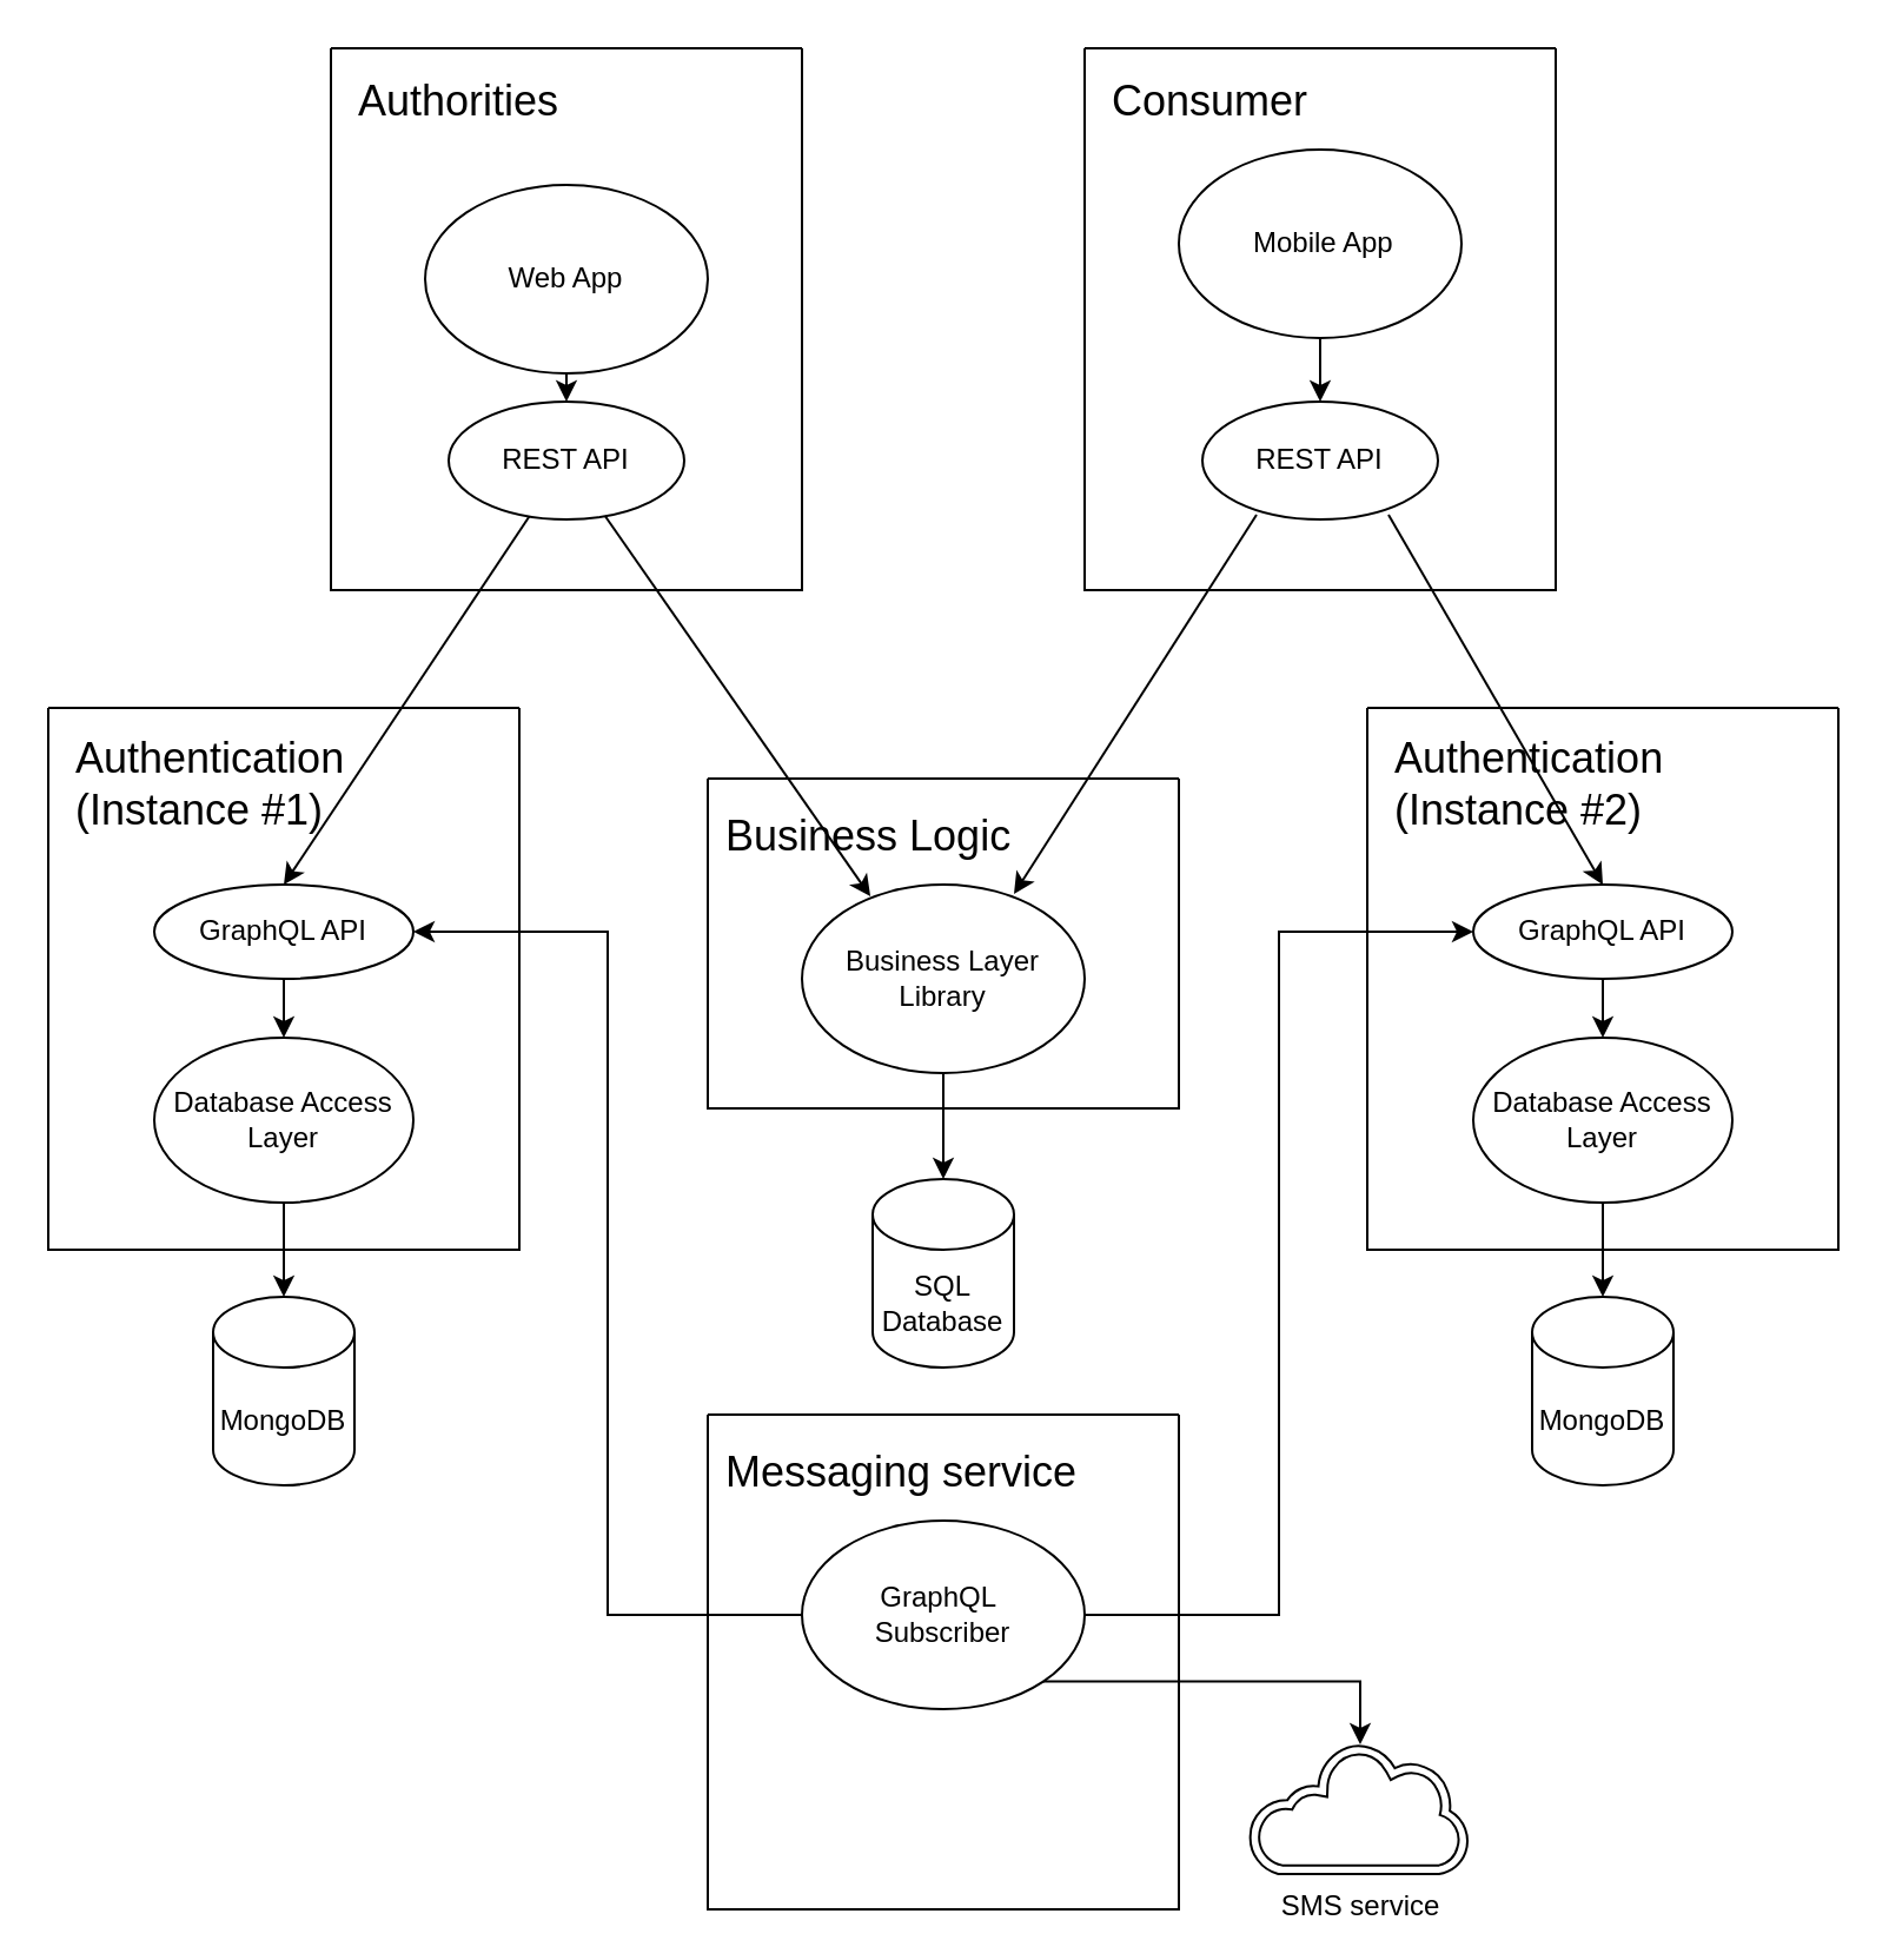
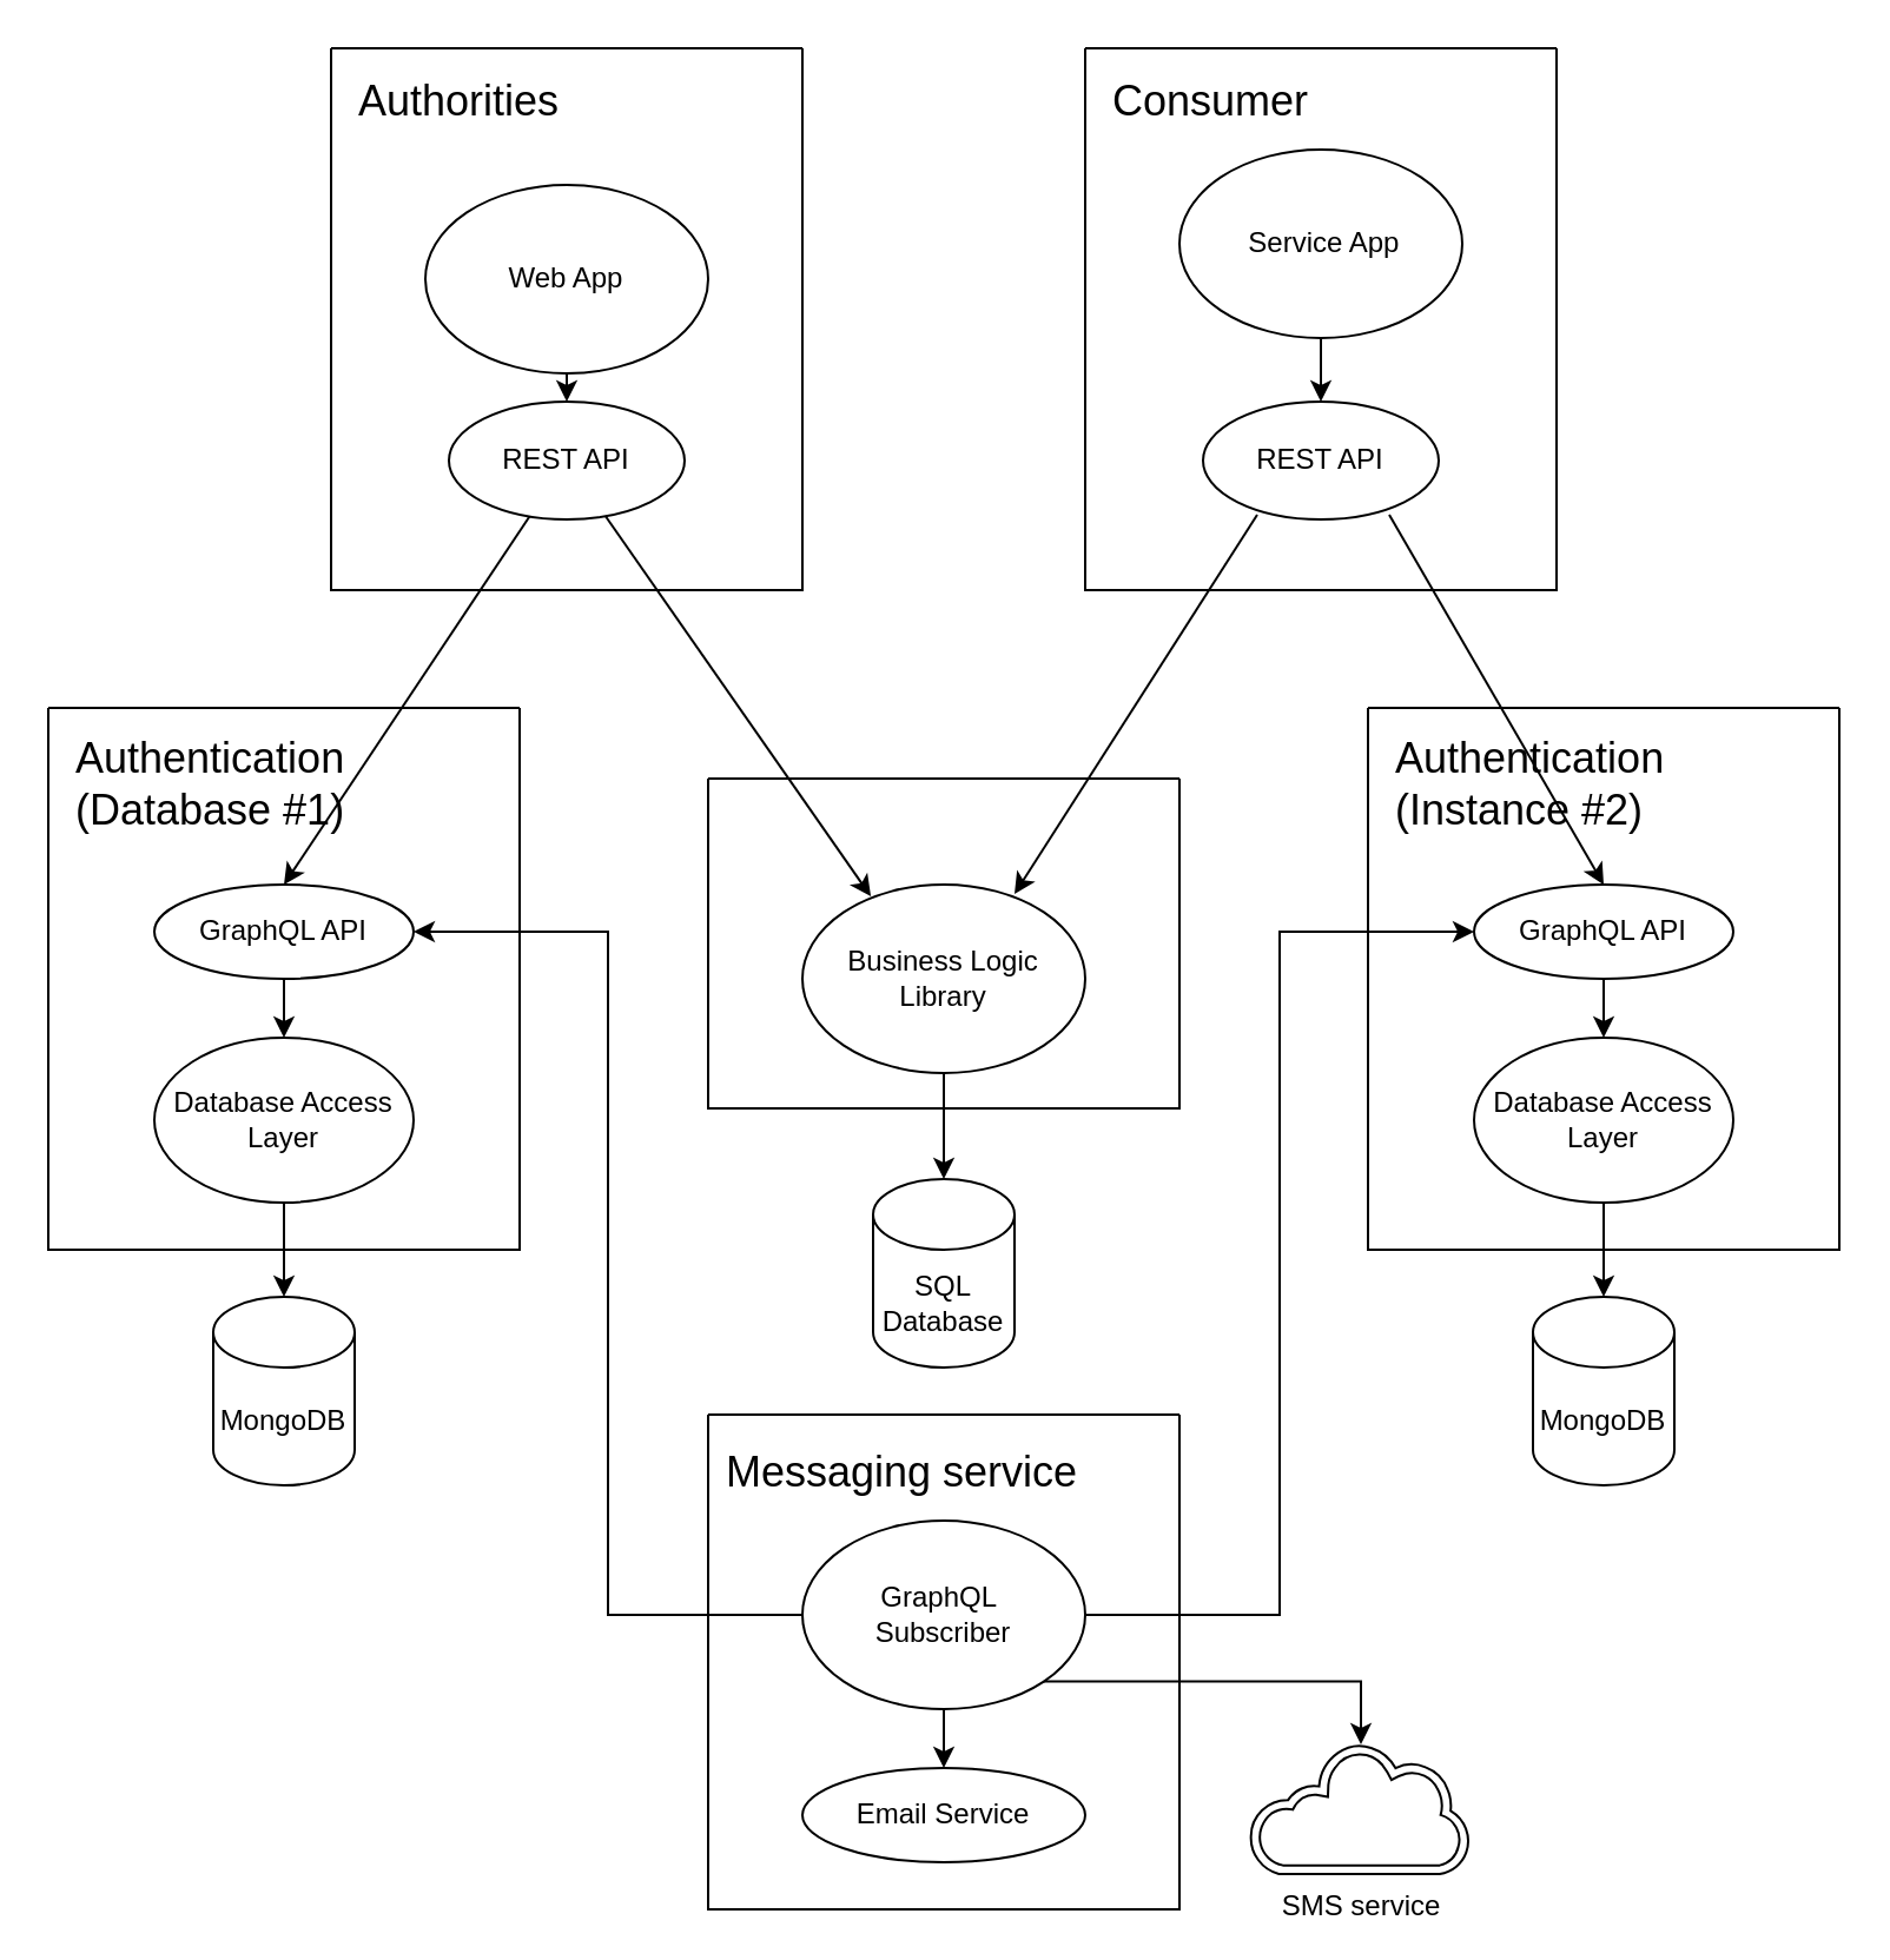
  <mxCell id="0" />
  <mxCell id="1" parent="0" />
  <mxCell id="2" value="" style="swimlane;startSize=0;align=left;fillStyle=hatch;" parent="1" vertex="1"><mxGeometry x="300" y="330" width="200" height="140" as="geometry" /></mxCell>
- <mxCell id="3" value="&lt;font&gt;Business Logic&lt;/font&gt;" style="text;html=1;align=left;verticalAlign=middle;resizable=0;points=[];autosize=1;strokeColor=none;fillColor=none;fontSize=18;" parent="2" vertex="1"><mxGeometry x="6" y="5" width="140" height="40" as="geometry" /></mxCell>
- <mxCell id="4" value="&lt;font style=&quot;font-size: 12px;&quot;&gt;Business Layer&lt;/font&gt;&lt;div&gt;&lt;font style=&quot;font-size: 12px;&quot;&gt;Library&lt;/font&gt;&lt;/div&gt;" style="ellipse;whiteSpace=wrap;html=1;fillColor=none;" parent="2" vertex="1"><mxGeometry x="40" y="45" width="120" height="80" as="geometry" /></mxCell>
+ <mxCell id="4" value="&lt;font style=&quot;font-size: 12px;&quot;&gt;Business Logic&lt;/font&gt;&lt;div&gt;&lt;font style=&quot;font-size: 12px;&quot;&gt;Library&lt;/font&gt;&lt;/div&gt;" style="ellipse;whiteSpace=wrap;html=1;fillColor=none;" parent="2" vertex="1"><mxGeometry x="40" y="45" width="120" height="80" as="geometry" /></mxCell>
  <mxCell id="5" value="" style="endArrow=classic;html=1;rounded=0;entryX=0.75;entryY=0.05;entryDx=0;entryDy=0;exitX=0.23;exitY=0.96;exitDx=0;exitDy=0;exitPerimeter=0;entryPerimeter=0;" parent="1" source="9" target="4" edge="1"><mxGeometry width="50" height="50" relative="1" as="geometry"><mxPoint x="540" y="70" as="sourcePoint" /><mxPoint x="420" y="150" as="targetPoint" /></mxGeometry></mxCell>
  <mxCell id="6" value="" style="swimlane;startSize=0;fillStyle=hatch;" parent="1" vertex="1"><mxGeometry x="460" y="20" width="200" height="230" as="geometry" /></mxCell>
  <mxCell id="7" value="&lt;font style=&quot;font-size: 18px;&quot;&gt;Consumer&lt;/font&gt;" style="text;html=1;align=left;verticalAlign=middle;resizable=0;points=[];autosize=1;strokeColor=none;fillColor=none;" parent="6" vertex="1"><mxGeometry x="10" y="3" width="110" height="40" as="geometry" /></mxCell>
- <mxCell id="8" value="&amp;nbsp;&lt;span style=&quot;background-color: transparent; color: light-dark(rgb(0, 0, 0), rgb(255, 255, 255));&quot;&gt;Mobile App&lt;/span&gt;" style="ellipse;whiteSpace=wrap;html=1;fillColor=none;" parent="6" vertex="1"><mxGeometry x="40" y="43" width="120" height="80" as="geometry" /></mxCell>
+ <mxCell id="8" value="&amp;nbsp;&lt;span style=&quot;background-color: transparent; color: light-dark(rgb(0, 0, 0), rgb(255, 255, 255));&quot;&gt;Service App&lt;/span&gt;" style="ellipse;whiteSpace=wrap;html=1;fillColor=none;" parent="6" vertex="1"><mxGeometry x="40" y="43" width="120" height="80" as="geometry" /></mxCell>
  <mxCell id="9" value="REST API" style="ellipse;whiteSpace=wrap;html=1;fillColor=none;" parent="6" vertex="1"><mxGeometry x="50" y="150" width="100" height="50" as="geometry" /></mxCell>
  <mxCell id="10" value="" style="endArrow=classic;html=1;rounded=0;entryX=0.5;entryY=0;entryDx=0;entryDy=0;exitX=0.5;exitY=1;exitDx=0;exitDy=0;" parent="6" source="8" target="9" edge="1"><mxGeometry width="50" height="50" relative="1" as="geometry"><mxPoint x="-60" y="170" as="sourcePoint" /><mxPoint x="-10" y="120" as="targetPoint" /></mxGeometry></mxCell>
  <mxCell id="11" value="" style="swimlane;startSize=0;fillStyle=solid;fillColor=none;strokeColor=default;" parent="1" vertex="1"><mxGeometry x="140" y="20" width="200" height="230" as="geometry" /></mxCell>
  <mxCell id="12" value="&lt;font style=&quot;font-size: 18px;&quot;&gt;Authorities&lt;/font&gt;" style="text;html=1;align=left;verticalAlign=middle;resizable=0;points=[];autosize=1;fillColor=none;fontColor=default;strokeColor=none;fillStyle=hatch;" parent="11" vertex="1"><mxGeometry x="10" y="3" width="110" height="40" as="geometry" /></mxCell>
  <mxCell id="13" value="&lt;div&gt;&lt;span style=&quot;background-color: transparent; color: light-dark(rgb(0, 0, 0), rgb(255, 255, 255));&quot;&gt;Web App&lt;/span&gt;&lt;/div&gt;" style="ellipse;whiteSpace=wrap;html=1;fillColor=none;" parent="11" vertex="1"><mxGeometry x="40" y="58" width="120" height="80" as="geometry" /></mxCell>
  <mxCell id="14" value="REST API" style="ellipse;whiteSpace=wrap;html=1;fillColor=none;" parent="11" vertex="1"><mxGeometry x="50" y="150" width="100" height="50" as="geometry" /></mxCell>
  <mxCell id="15" value="" style="endArrow=classic;html=1;rounded=0;entryX=0.5;entryY=0;entryDx=0;entryDy=0;exitX=0.5;exitY=1;exitDx=0;exitDy=0;" parent="11" source="13" target="14" edge="1"><mxGeometry width="50" height="50" relative="1" as="geometry"><mxPoint x="-60" y="170" as="sourcePoint" /><mxPoint x="-10" y="120" as="targetPoint" /></mxGeometry></mxCell>
  <mxCell id="16" value="" style="endArrow=classic;html=1;rounded=0;entryX=0.242;entryY=0.063;entryDx=0;entryDy=0;entryPerimeter=0;" parent="1" source="14" target="4" edge="1"><mxGeometry width="50" height="50" relative="1" as="geometry"><mxPoint x="690" y="260" as="sourcePoint" /><mxPoint x="740" y="210" as="targetPoint" /></mxGeometry></mxCell>
  <mxCell id="17" value="" style="group;fillColor=none;fillStyle=hatch;" parent="1" vertex="1" connectable="0"><mxGeometry x="20" y="320" width="200" height="310" as="geometry" /></mxCell>
  <mxCell id="18" value="" style="swimlane;startSize=0;fillStyle=hatch;container=0;" parent="17" vertex="1"><mxGeometry y="-20" width="200" height="230" as="geometry" /></mxCell>
- <mxCell id="19" value="&lt;font style=&quot;font-size: 18px;&quot;&gt;Authentication&lt;/font&gt;&lt;div&gt;&lt;span style=&quot;font-size: 18px;&quot;&gt;(Instance #1)&lt;/span&gt;&lt;/div&gt;" style="text;html=1;align=left;verticalAlign=middle;resizable=0;points=[];autosize=1;strokeColor=none;fillColor=none;" parent="18" vertex="1"><mxGeometry x="10" y="3" width="140" height="60" as="geometry" /></mxCell>
+ <mxCell id="19" value="&lt;font style=&quot;font-size: 18px;&quot;&gt;Authentication&lt;/font&gt;&lt;div&gt;&lt;span style=&quot;font-size: 18px;&quot;&gt;(Database #1)&lt;/span&gt;&lt;/div&gt;" style="text;html=1;align=left;verticalAlign=middle;resizable=0;points=[];autosize=1;strokeColor=none;fillColor=none;" parent="18" vertex="1"><mxGeometry x="10" y="3" width="140" height="60" as="geometry" /></mxCell>
  <mxCell id="20" value="Mongo&lt;span style=&quot;background-color: transparent; color: light-dark(rgb(0, 0, 0), rgb(255, 255, 255));&quot;&gt;DB&lt;/span&gt;" style="shape=cylinder3;whiteSpace=wrap;html=1;boundedLbl=1;backgroundOutline=1;size=15;fillStyle=hatch;fillColor=none;" parent="17" vertex="1"><mxGeometry x="70" y="230" width="60" height="80" as="geometry" /></mxCell>
  <mxCell id="21" value="" style="endArrow=classic;html=1;rounded=0;exitX=0.5;exitY=1;exitDx=0;exitDy=0;entryX=0.5;entryY=0;entryDx=0;entryDy=0;entryPerimeter=0;" parent="17" source="23" target="20" edge="1"><mxGeometry width="50" height="50" relative="1" as="geometry"><mxPoint x="680" y="-60" as="sourcePoint" /><mxPoint x="730" y="-110" as="targetPoint" /></mxGeometry></mxCell>
  <mxCell id="22" value="GraphQL API" style="ellipse;whiteSpace=wrap;html=1;fillColor=none;" parent="17" vertex="1"><mxGeometry x="45" y="55" width="110" height="40" as="geometry" /></mxCell>
  <mxCell id="23" value="Database Access Layer" style="ellipse;whiteSpace=wrap;html=1;fillColor=none;" parent="17" vertex="1"><mxGeometry x="45" y="120" width="110" height="70" as="geometry" /></mxCell>
  <mxCell id="24" value="" style="endArrow=classic;html=1;rounded=0;entryX=0.5;entryY=0;entryDx=0;entryDy=0;exitX=0.5;exitY=1;exitDx=0;exitDy=0;" parent="17" source="22" target="23" edge="1"><mxGeometry width="50" height="50" relative="1" as="geometry"><mxPoint x="-60" y="150" as="sourcePoint" /><mxPoint x="-10" y="100" as="targetPoint" /></mxGeometry></mxCell>
  <mxCell id="25" value="" style="endArrow=classic;html=1;rounded=0;entryX=0.5;entryY=0;entryDx=0;entryDy=0;" parent="1" source="14" target="22" edge="1"><mxGeometry width="50" height="50" relative="1" as="geometry"><mxPoint x="60" y="195" as="sourcePoint" /><mxPoint x="740" y="110" as="targetPoint" /></mxGeometry></mxCell>
  <mxCell id="26" value="" style="endArrow=classic;html=1;rounded=0;exitX=0.79;exitY=0.96;exitDx=0;exitDy=0;entryX=0.5;entryY=0;entryDx=0;entryDy=0;exitPerimeter=0;" parent="1" source="9" target="32" edge="1"><mxGeometry width="50" height="50" relative="1" as="geometry"><mxPoint x="690" y="160" as="sourcePoint" /><mxPoint x="680" y="330" as="targetPoint" /></mxGeometry></mxCell>
  <mxCell id="27" value="" style="group;fillColor=none;fillStyle=hatch;" parent="1" vertex="1" connectable="0"><mxGeometry x="580" y="320" width="200" height="310" as="geometry" /></mxCell>
  <mxCell id="28" value="" style="swimlane;startSize=0;fillStyle=hatch;container=0;" parent="27" vertex="1"><mxGeometry y="-20" width="200" height="230" as="geometry" /></mxCell>
  <mxCell id="29" value="&lt;font style=&quot;font-size: 18px;&quot;&gt;Authentication&lt;/font&gt;&lt;div&gt;&lt;span style=&quot;font-size: 18px;&quot;&gt;(Instance #2)&lt;/span&gt;&lt;/div&gt;" style="text;html=1;align=left;verticalAlign=middle;resizable=0;points=[];autosize=1;strokeColor=none;fillColor=none;" parent="28" vertex="1"><mxGeometry x="10" y="3" width="140" height="60" as="geometry" /></mxCell>
  <mxCell id="30" value="MongoDB" style="shape=cylinder3;whiteSpace=wrap;html=1;boundedLbl=1;backgroundOutline=1;size=15;fillStyle=hatch;fillColor=none;" parent="27" vertex="1"><mxGeometry x="70" y="230" width="60" height="80" as="geometry" /></mxCell>
  <mxCell id="31" value="" style="endArrow=classic;html=1;rounded=0;exitX=0.5;exitY=1;exitDx=0;exitDy=0;entryX=0.5;entryY=0;entryDx=0;entryDy=0;entryPerimeter=0;" parent="27" source="33" target="30" edge="1"><mxGeometry width="50" height="50" relative="1" as="geometry"><mxPoint x="680" y="-60" as="sourcePoint" /><mxPoint x="730" y="-110" as="targetPoint" /></mxGeometry></mxCell>
  <mxCell id="32" value="GraphQL API" style="ellipse;whiteSpace=wrap;html=1;fillColor=none;" parent="27" vertex="1"><mxGeometry x="45" y="55" width="110" height="40" as="geometry" /></mxCell>
  <mxCell id="33" value="Database Access Layer" style="ellipse;whiteSpace=wrap;html=1;fillColor=none;" parent="27" vertex="1"><mxGeometry x="45" y="120" width="110" height="70" as="geometry" /></mxCell>
  <mxCell id="34" value="" style="endArrow=classic;html=1;rounded=0;entryX=0.5;entryY=0;entryDx=0;entryDy=0;exitX=0.5;exitY=1;exitDx=0;exitDy=0;" parent="27" source="32" target="33" edge="1"><mxGeometry width="50" height="50" relative="1" as="geometry"><mxPoint x="-60" y="150" as="sourcePoint" /><mxPoint x="-10" y="100" as="targetPoint" /></mxGeometry></mxCell>
  <mxCell id="35" value="SQL&lt;div&gt;Database&lt;/div&gt;" style="shape=cylinder3;whiteSpace=wrap;html=1;boundedLbl=1;backgroundOutline=1;size=15;fillColor=none;" parent="1" vertex="1"><mxGeometry x="370" y="500" width="60" height="80" as="geometry" /></mxCell>
  <mxCell id="36" style="edgeStyle=orthogonalEdgeStyle;rounded=0;orthogonalLoop=1;jettySize=auto;html=1;entryX=0.5;entryY=0;entryDx=0;entryDy=0;entryPerimeter=0;" parent="1" source="4" target="35" edge="1"><mxGeometry relative="1" as="geometry" /></mxCell>
  <mxCell id="37" value="" style="swimlane;startSize=0;align=left;fillStyle=hatch;" parent="1" vertex="1"><mxGeometry x="300" y="600" width="200" height="210" as="geometry" /></mxCell>
  <mxCell id="38" value="&lt;font&gt;Messaging service&lt;/font&gt;" style="text;html=1;align=left;verticalAlign=middle;resizable=0;points=[];autosize=1;strokeColor=none;fillColor=none;fontSize=18;" parent="37" vertex="1"><mxGeometry x="6" y="5" width="170" height="40" as="geometry" /></mxCell>
+ <mxCell id="39" style="edgeStyle=orthogonalEdgeStyle;rounded=0;orthogonalLoop=1;jettySize=auto;html=1;" parent="37" source="40" target="41" edge="1"><mxGeometry relative="1" as="geometry" /></mxCell>
  <mxCell id="40" value="GraphQL&amp;nbsp;&lt;div&gt;Subscriber&lt;/div&gt;" style="ellipse;whiteSpace=wrap;html=1;fillColor=none;" parent="37" vertex="1"><mxGeometry x="40" y="45" width="120" height="80" as="geometry" /></mxCell>
+ <mxCell id="41" value="Email Service" style="ellipse;whiteSpace=wrap;html=1;fillColor=none;" parent="37" vertex="1"><mxGeometry x="40" y="150" width="120" height="40" as="geometry" /></mxCell>
  <mxCell id="42" style="edgeStyle=orthogonalEdgeStyle;rounded=0;orthogonalLoop=1;jettySize=auto;html=1;entryX=0;entryY=0.5;entryDx=0;entryDy=0;" parent="1" source="40" target="32" edge="1"><mxGeometry relative="1" as="geometry" /></mxCell>
  <mxCell id="43" style="edgeStyle=orthogonalEdgeStyle;rounded=0;orthogonalLoop=1;jettySize=auto;html=1;entryX=1;entryY=0.5;entryDx=0;entryDy=0;" parent="1" source="40" target="22" edge="1"><mxGeometry relative="1" as="geometry" /></mxCell>
  <mxCell id="44" value="SMS service" style="sketch=0;pointerEvents=1;shadow=0;dashed=0;html=1;strokeColor=default;fillColor=none;labelPosition=center;verticalLabelPosition=bottom;outlineConnect=0;verticalAlign=top;align=center;shape=mxgraph.office.clouds.cloud;fillStyle=solid;" parent="1" vertex="1"><mxGeometry x="530" y="740" width="94" height="55" as="geometry" /></mxCell>
  <mxCell id="45" style="edgeStyle=orthogonalEdgeStyle;rounded=0;orthogonalLoop=1;jettySize=auto;html=1;exitX=1;exitY=1;exitDx=0;exitDy=0;" parent="1" source="40" target="44" edge="1"><mxGeometry relative="1" as="geometry" /></mxCell>
